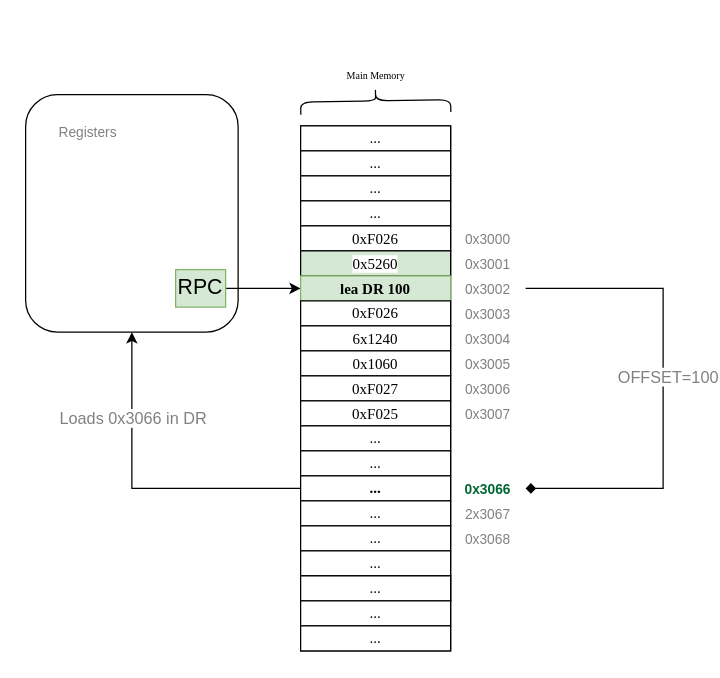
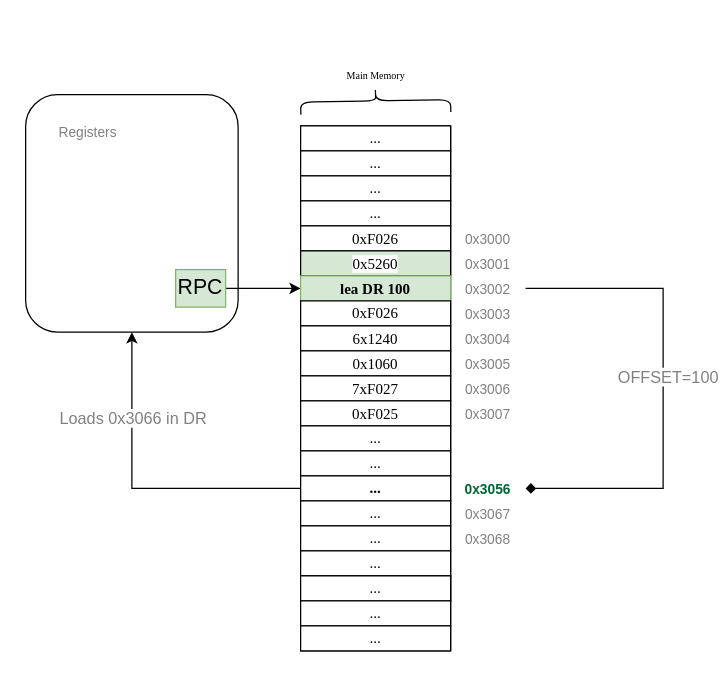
  <mxCell id="0" />
  <mxCell id="1" parent="0" />
  <mxCell id="2" value="" style="rounded=1;whiteSpace=wrap;html=1;labelBackgroundColor=none;fontSize=11;fontColor=#808080;fillColor=none;" parent="1" vertex="1"><mxGeometry x="20" y="75" width="170" height="190" as="geometry" /></mxCell>
  <mxCell id="3" style="edgeStyle=orthogonalEdgeStyle;rounded=0;orthogonalLoop=1;jettySize=auto;html=1;exitX=1;exitY=0.5;exitDx=0;exitDy=0;entryX=0;entryY=0.5;entryDx=0;entryDy=0;dashed=0;fontFamily=Verdana;fontSize=8;fontColor=#000000;" parent="1" source="26" target="11" edge="1"><mxGeometry relative="1" as="geometry"><mxPoint x="160" y="210" as="sourcePoint" /></mxGeometry></mxCell>
  <mxCell id="4" value="" style="rounded=0;whiteSpace=wrap;html=1;fontFamily=Verdana;" parent="1" vertex="1"><mxGeometry x="240" y="100" width="120" height="380" as="geometry" /></mxCell>
  <mxCell id="5" value="..." style="rounded=0;whiteSpace=wrap;html=1;fontFamily=Verdana;" parent="1" vertex="1"><mxGeometry x="240" y="100" width="120" height="20" as="geometry" /></mxCell>
  <mxCell id="6" value="..." style="rounded=0;whiteSpace=wrap;html=1;fontFamily=Verdana;" parent="1" vertex="1"><mxGeometry x="240" y="120" width="120" height="20" as="geometry" /></mxCell>
  <mxCell id="7" value="..." style="rounded=0;whiteSpace=wrap;html=1;fontFamily=Verdana;" parent="1" vertex="1"><mxGeometry x="240" y="140" width="120" height="20" as="geometry" /></mxCell>
  <mxCell id="8" value="..." style="rounded=0;whiteSpace=wrap;html=1;fontFamily=Verdana;" parent="1" vertex="1"><mxGeometry x="240" y="160" width="120" height="20" as="geometry" /></mxCell>
  <mxCell id="9" value="&lt;div style=&quot;font-weight: normal ; font-size: 12px ; line-height: 18px&quot;&gt;&lt;div&gt;&lt;font color=&quot;#000000&quot; style=&quot;background-color: rgb(255 , 255 , 255)&quot;&gt;0xF026&lt;/font&gt;&lt;/div&gt;&lt;/div&gt;" style="rounded=0;whiteSpace=wrap;html=1;fontFamily=Verdana;" parent="1" vertex="1"><mxGeometry x="240" y="180" width="120" height="20" as="geometry" /></mxCell>
  <mxCell id="10" value="&lt;div style=&quot;line-height: 18px;&quot;&gt;&lt;span style=&quot;background-color: rgb(255 , 255 , 255)&quot;&gt;0x5260&lt;/span&gt;&lt;/div&gt;" style="rounded=0;whiteSpace=wrap;html=1;fontFamily=Verdana;fillColor=#d5e8d4;" parent="1" vertex="1"><mxGeometry x="240" y="200" width="120" height="20" as="geometry" /></mxCell>
  <mxCell id="11" value="&lt;div style=&quot;line-height: 18px&quot;&gt;lea DR 100&lt;/div&gt;" style="rounded=0;whiteSpace=wrap;html=1;fontFamily=Verdana;fillColor=#d5e8d4;strokeColor=#82b366;fontStyle=1" parent="1" vertex="1"><mxGeometry x="240" y="220" width="120" height="20" as="geometry" /></mxCell>
  <mxCell id="12" value="&lt;span style=&quot;background-color: rgb(255, 255, 255);&quot;&gt;0xF026&lt;/span&gt;" style="rounded=0;whiteSpace=wrap;html=1;fontFamily=Verdana;" parent="1" vertex="1"><mxGeometry x="240" y="240" width="120" height="20" as="geometry" /></mxCell>
  <mxCell id="13" value="&lt;div style=&quot;line-height: 18px;&quot;&gt;&lt;span style=&quot;background-color: rgb(255 , 255 , 255)&quot;&gt;6x1240&lt;/span&gt;&lt;/div&gt;" style="rounded=0;whiteSpace=wrap;html=1;fontFamily=Verdana;" parent="1" vertex="1"><mxGeometry x="240" y="260" width="120" height="20" as="geometry" /></mxCell>
  <mxCell id="14" value="&lt;div style=&quot;line-height: 18px;&quot;&gt;&lt;div style=&quot;line-height: 18px;&quot;&gt;&lt;span style=&quot;background-color: rgb(255 , 255 , 255)&quot;&gt;0x1060&lt;/span&gt;&lt;/div&gt;&lt;/div&gt;" style="rounded=0;whiteSpace=wrap;html=1;fontFamily=Verdana;" parent="1" vertex="1"><mxGeometry x="240" y="280" width="120" height="20" as="geometry" /></mxCell>
- <mxCell id="15" value="&lt;div style=&quot;line-height: 18px;&quot;&gt;&lt;span style=&quot;background-color: rgb(255 , 255 , 255)&quot;&gt;0xF027&lt;/span&gt;&lt;/div&gt;" style="rounded=0;whiteSpace=wrap;html=1;fontFamily=Verdana;" parent="1" vertex="1"><mxGeometry x="240" y="300" width="120" height="20" as="geometry" /></mxCell>
+ <mxCell id="15" value="&lt;div style=&quot;line-height: 18px;&quot;&gt;&lt;span style=&quot;background-color: rgb(255 , 255 , 255)&quot;&gt;7xF027&lt;/span&gt;&lt;/div&gt;" style="rounded=0;whiteSpace=wrap;html=1;fontFamily=Verdana;" parent="1" vertex="1"><mxGeometry x="240" y="300" width="120" height="20" as="geometry" /></mxCell>
  <mxCell id="16" value="&lt;div style=&quot;line-height: 18px;&quot;&gt;&lt;span style=&quot;background-color: rgb(255 , 255 , 255)&quot;&gt;0xF025&lt;/span&gt;&lt;/div&gt;" style="rounded=0;whiteSpace=wrap;html=1;fontFamily=Verdana;" parent="1" vertex="1"><mxGeometry x="240" y="320" width="120" height="20" as="geometry" /></mxCell>
  <mxCell id="17" value="..." style="rounded=0;whiteSpace=wrap;html=1;fontFamily=Verdana;" parent="1" vertex="1"><mxGeometry x="240" y="340" width="120" height="20" as="geometry" /></mxCell>
  <mxCell id="18" value="..." style="rounded=0;whiteSpace=wrap;html=1;fontFamily=Verdana;" parent="1" vertex="1"><mxGeometry x="240" y="360" width="120" height="20" as="geometry" /></mxCell>
  <mxCell id="19" value="..." style="rounded=0;whiteSpace=wrap;html=1;fontFamily=Verdana;fontStyle=1" parent="1" vertex="1"><mxGeometry x="240" y="380" width="120" height="20" as="geometry" /></mxCell>
  <mxCell id="20" value="..." style="rounded=0;whiteSpace=wrap;html=1;fontFamily=Verdana;" parent="1" vertex="1"><mxGeometry x="240" y="400" width="120" height="20" as="geometry" /></mxCell>
  <mxCell id="21" value="..." style="rounded=0;whiteSpace=wrap;html=1;fontFamily=Verdana;" parent="1" vertex="1"><mxGeometry x="240" y="420" width="120" height="20" as="geometry" /></mxCell>
  <mxCell id="22" value="..." style="rounded=0;whiteSpace=wrap;html=1;fontFamily=Verdana;" parent="1" vertex="1"><mxGeometry x="240" y="440" width="120" height="20" as="geometry" /></mxCell>
  <mxCell id="23" value="" style="rounded=0;whiteSpace=wrap;html=1;fontFamily=Verdana;" parent="1" vertex="1"><mxGeometry x="240" y="460" width="120" height="60" as="geometry" /></mxCell>
  <mxCell id="24" value="" style="shape=curlyBracket;whiteSpace=wrap;html=1;rounded=1;labelBackgroundColor=#FFFFFF;fontFamily=Verdana;fontSize=8;fontColor=#000000;strokeColor=#000000;fillColor=#E6E6E6;rotation=89;" parent="1" vertex="1"><mxGeometry x="290" y="20" width="20" height="120" as="geometry" /></mxCell>
  <mxCell id="25" value="Main Memory" style="text;html=1;align=center;verticalAlign=middle;resizable=0;points=[];autosize=1;strokeColor=none;fillColor=none;fontSize=8;fontFamily=Verdana;fontColor=#000000;" parent="1" vertex="1"><mxGeometry x="265" y="50" width="70" height="20" as="geometry" /></mxCell>
  <mxCell id="26" value="RPC" style="rounded=0;whiteSpace=wrap;html=1;fontSize=17;fillColor=#d5e8d4;strokeColor=#82b366;" parent="1" vertex="1"><mxGeometry x="140" y="215" width="40" height="30" as="geometry" /></mxCell>
  <mxCell id="27" value="&lt;font color=&quot;#808080&quot; style=&quot;font-size: 11px&quot;&gt;0x3000&lt;/font&gt;" style="text;html=1;strokeColor=none;fillColor=none;align=center;verticalAlign=middle;whiteSpace=wrap;rounded=0;fontSize=17;fontColor=#D5E8D4;" parent="1" vertex="1"><mxGeometry x="360" y="180" width="60" height="20" as="geometry" /></mxCell>
  <mxCell id="28" value="&lt;font color=&quot;#808080&quot; style=&quot;font-size: 11px&quot;&gt;0x3001&lt;/font&gt;" style="text;html=1;strokeColor=none;fillColor=none;align=center;verticalAlign=middle;whiteSpace=wrap;rounded=0;fontSize=17;fontColor=#D5E8D4;" parent="1" vertex="1"><mxGeometry x="360" y="200" width="60" height="20" as="geometry" /></mxCell>
  <mxCell id="29" style="edgeStyle=orthogonalEdgeStyle;rounded=0;orthogonalLoop=1;jettySize=auto;html=1;exitX=1;exitY=0.5;exitDx=0;exitDy=0;entryX=1;entryY=0.5;entryDx=0;entryDy=0;fontSize=11;fontColor=#808080;endArrow=diamond;" parent="1" source="31" target="37" edge="1"><mxGeometry relative="1" as="geometry"><Array as="points"><mxPoint x="530" y="230" /><mxPoint x="530" y="390" /></Array></mxGeometry></mxCell>
  <mxCell id="30" value="OFFSET=100" style="edgeLabel;html=1;align=center;verticalAlign=middle;resizable=0;points=[];fontSize=13;fontColor=#808080;" parent="29" vertex="1" connectable="0"><mxGeometry x="-0.12" y="3" relative="1" as="geometry"><mxPoint y="13" as="offset" /></mxGeometry></mxCell>
  <mxCell id="31" value="&lt;font color=&quot;#808080&quot; style=&quot;font-size: 11px&quot;&gt;0x3002&lt;/font&gt;" style="text;html=1;strokeColor=none;fillColor=none;align=center;verticalAlign=middle;whiteSpace=wrap;rounded=0;fontSize=17;fontColor=#D5E8D4;" parent="1" vertex="1"><mxGeometry x="360" y="220" width="60" height="20" as="geometry" /></mxCell>
  <mxCell id="32" value="&lt;font color=&quot;#808080&quot; style=&quot;font-size: 11px&quot;&gt;0x3003&lt;/font&gt;" style="text;html=1;strokeColor=none;fillColor=none;align=center;verticalAlign=middle;whiteSpace=wrap;rounded=0;fontSize=17;fontColor=#D5E8D4;" parent="1" vertex="1"><mxGeometry x="360" y="240" width="60" height="20" as="geometry" /></mxCell>
  <mxCell id="33" value="&lt;font color=&quot;#808080&quot; style=&quot;font-size: 11px&quot;&gt;0x3004&lt;/font&gt;" style="text;html=1;strokeColor=none;fillColor=none;align=center;verticalAlign=middle;whiteSpace=wrap;rounded=0;fontSize=17;fontColor=#D5E8D4;" parent="1" vertex="1"><mxGeometry x="360" y="260" width="60" height="20" as="geometry" /></mxCell>
  <mxCell id="34" value="&lt;font color=&quot;#808080&quot; style=&quot;font-size: 11px&quot;&gt;0x3005&lt;/font&gt;" style="text;html=1;strokeColor=none;fillColor=none;align=center;verticalAlign=middle;whiteSpace=wrap;rounded=0;fontSize=17;fontColor=#D5E8D4;" parent="1" vertex="1"><mxGeometry x="360" y="280" width="60" height="20" as="geometry" /></mxCell>
  <mxCell id="35" value="&lt;font color=&quot;#808080&quot; style=&quot;font-size: 11px&quot;&gt;0x3006&lt;/font&gt;" style="text;html=1;strokeColor=none;fillColor=none;align=center;verticalAlign=middle;whiteSpace=wrap;rounded=0;fontSize=17;fontColor=#D5E8D4;" parent="1" vertex="1"><mxGeometry x="360" y="300" width="60" height="20" as="geometry" /></mxCell>
  <mxCell id="36" value="&lt;font color=&quot;#808080&quot; style=&quot;font-size: 11px&quot;&gt;0x3007&lt;/font&gt;" style="text;html=1;strokeColor=none;fillColor=none;align=center;verticalAlign=middle;whiteSpace=wrap;rounded=0;fontSize=17;fontColor=#D5E8D4;" parent="1" vertex="1"><mxGeometry x="360" y="320" width="60" height="20" as="geometry" /></mxCell>
- <mxCell id="37" value="&lt;font style=&quot;font-size: 11px&quot; color=&quot;#006633&quot;&gt;0x3066&lt;/font&gt;" style="text;html=1;strokeColor=none;fillColor=none;align=center;verticalAlign=middle;whiteSpace=wrap;rounded=0;fontSize=17;fontColor=#D5E8D4;fontStyle=1" parent="1" vertex="1"><mxGeometry x="360" y="380" width="60" height="20" as="geometry" /></mxCell>
- <mxCell id="38" value="&lt;font color=&quot;#808080&quot; style=&quot;font-size: 11px&quot;&gt;2x3067&lt;/font&gt;" style="text;html=1;strokeColor=none;fillColor=none;align=center;verticalAlign=middle;whiteSpace=wrap;rounded=0;fontSize=17;fontColor=#D5E8D4;" parent="1" vertex="1"><mxGeometry x="360" y="400" width="60" height="20" as="geometry" /></mxCell>
+ <mxCell id="37" value="&lt;font style=&quot;font-size: 11px&quot; color=&quot;#006633&quot;&gt;0x3056&lt;/font&gt;" style="text;html=1;strokeColor=none;fillColor=none;align=center;verticalAlign=middle;whiteSpace=wrap;rounded=0;fontSize=17;fontColor=#D5E8D4;fontStyle=1" parent="1" vertex="1"><mxGeometry x="360" y="380" width="60" height="20" as="geometry" /></mxCell>
+ <mxCell id="38" value="&lt;font color=&quot;#808080&quot; style=&quot;font-size: 11px&quot;&gt;0x3067&lt;/font&gt;" style="text;html=1;strokeColor=none;fillColor=none;align=center;verticalAlign=middle;whiteSpace=wrap;rounded=0;fontSize=17;fontColor=#D5E8D4;" parent="1" vertex="1"><mxGeometry x="360" y="400" width="60" height="20" as="geometry" /></mxCell>
  <mxCell id="39" value="&lt;font color=&quot;#808080&quot; style=&quot;font-size: 11px&quot;&gt;0x3068&lt;/font&gt;" style="text;html=1;strokeColor=none;fillColor=none;align=center;verticalAlign=middle;whiteSpace=wrap;rounded=0;fontSize=17;fontColor=#D5E8D4;" parent="1" vertex="1"><mxGeometry x="360" y="420" width="60" height="20" as="geometry" /></mxCell>
  <mxCell id="40" value="..." style="rounded=0;whiteSpace=wrap;html=1;fontFamily=Verdana;" parent="1" vertex="1"><mxGeometry x="240" y="460" width="120" height="20" as="geometry" /></mxCell>
  <mxCell id="41" value="..." style="rounded=0;whiteSpace=wrap;html=1;fontFamily=Verdana;" parent="1" vertex="1"><mxGeometry x="240" y="480" width="120" height="20" as="geometry" /></mxCell>
  <mxCell id="42" value="..." style="rounded=0;whiteSpace=wrap;html=1;fontFamily=Verdana;" parent="1" vertex="1"><mxGeometry x="240" y="500" width="120" height="20" as="geometry" /></mxCell>
  <mxCell id="43" style="edgeStyle=orthogonalEdgeStyle;rounded=0;orthogonalLoop=1;jettySize=auto;html=1;fontSize=11;fontColor=#808080;strokeWidth=1;entryX=0.5;entryY=1;entryDx=0;entryDy=0;" parent="1" target="2" edge="1"><mxGeometry relative="1" as="geometry"><mxPoint x="40" y="190" as="targetPoint" /><mxPoint x="240" y="390" as="sourcePoint" /><Array as="points"><mxPoint x="240" y="390" /><mxPoint x="105" y="390" /></Array></mxGeometry></mxCell>
  <mxCell id="44" value="&lt;span style=&quot;font-size: 13px&quot;&gt;Loads 0x3066 in DR&lt;/span&gt;" style="edgeLabel;html=1;align=center;verticalAlign=middle;resizable=0;points=[];fontSize=11;fontColor=#808080;" parent="43" vertex="1" connectable="0"><mxGeometry x="0.369" y="-2" relative="1" as="geometry"><mxPoint x="-2" y="-14" as="offset" /></mxGeometry></mxCell>
  <mxCell id="45" value="Registers" style="text;html=1;strokeColor=none;fillColor=none;align=center;verticalAlign=middle;whiteSpace=wrap;rounded=0;labelBackgroundColor=none;fontSize=11;fontColor=#808080;" parent="1" vertex="1"><mxGeometry x="40" y="90" width="60" height="30" as="geometry" /></mxCell>
